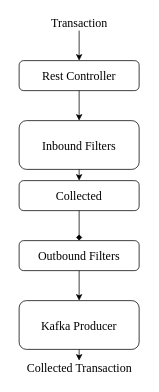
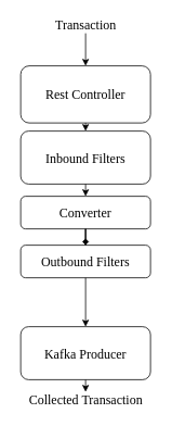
  <mxCell id="0" />
  <mxCell id="1" parent="0" />
  <mxCell id="2" value="" style="edgeStyle=orthogonalEdgeStyle;rounded=0;orthogonalLoop=1;jettySize=auto;html=1;exitX=0.5;exitY=1;exitDx=0;exitDy=0;startArrow=none;startFill=0;fontFamily=Ubuntu;fontSource=https%3A%2F%2Ffonts.googleapis.com%2Fcss%3Ffamily%3DUbuntu;fontSize=16;fontColor=#000000;entryX=0.5;entryY=0;entryDx=0;entryDy=0;" edge="1" parent="1" source="3" target="5"><mxGeometry relative="1" as="geometry"><mxPoint x="125" y="160" as="targetPoint" /><mxPoint as="offset" /></mxGeometry></mxCell>
- <mxCell id="3" value="Rest Controller" style="rounded=1;whiteSpace=wrap;html=1;strokeWidth=1;fontFamily=Ubuntu;fontSource=https%3A%2F%2Ffonts.googleapis.com%2Fcss%3Ffamily%3DUbuntu;fontSize=16;fillColor=none;" vertex="1" parent="1"><mxGeometry x="25" y="80" width="160" height="40" as="geometry" /></mxCell>
+ <mxCell id="3" value="Rest Controller" style="rounded=1;whiteSpace=wrap;html=1;strokeWidth=1;fontFamily=Ubuntu;fontSource=https%3A%2F%2Ffonts.googleapis.com%2Fcss%3Ffamily%3DUbuntu;fontSize=16;fillColor=none;" vertex="1" parent="1"><mxGeometry x="25" y="80" width="160" height="70" as="geometry" /></mxCell>
  <mxCell id="4" style="edgeStyle=orthogonalEdgeStyle;rounded=0;orthogonalLoop=1;jettySize=auto;html=1;exitX=0.5;exitY=1;exitDx=0;exitDy=0;entryX=0.5;entryY=0;entryDx=0;entryDy=0;startArrow=none;startFill=0;strokeColor=#000000;fontFamily=Ubuntu;fontSource=https%3A%2F%2Ffonts.googleapis.com%2Fcss%3Ffamily%3DUbuntu;fontSize=16;fontColor=#000000;" edge="1" parent="1" source="5" target="9"><mxGeometry relative="1" as="geometry" /></mxCell>
  <mxCell id="5" value="Inbound Filters" style="rounded=1;whiteSpace=wrap;html=1;strokeWidth=1;fontFamily=Ubuntu;fontSource=https%3A%2F%2Ffonts.googleapis.com%2Fcss%3Ffamily%3DUbuntu;fontSize=16;fillColor=none;" vertex="1" parent="1"><mxGeometry x="25" y="160" width="160" height="65" as="geometry" /></mxCell>
  <mxCell id="6" style="edgeStyle=orthogonalEdgeStyle;rounded=0;orthogonalLoop=1;jettySize=auto;html=1;entryX=0.5;entryY=0;entryDx=0;entryDy=0;startArrow=none;startFill=0;strokeColor=#000000;fontFamily=Ubuntu;fontSource=https%3A%2F%2Ffonts.googleapis.com%2Fcss%3Ffamily%3DUbuntu;fontSize=16;fontColor=#000000;" edge="1" parent="1" source="7" target="3"><mxGeometry relative="1" as="geometry" /></mxCell>
  <mxCell id="7" value="Transaction" style="text;html=1;align=center;verticalAlign=middle;resizable=0;points=[];autosize=1;fontSize=16;fontFamily=Ubuntu;fontColor=#000000;" vertex="1" parent="1"><mxGeometry x="55" y="20" width="100" height="20" as="geometry" /></mxCell>
  <mxCell id="8" style="edgeStyle=orthogonalEdgeStyle;rounded=0;orthogonalLoop=1;jettySize=auto;html=1;startArrow=none;startFill=0;strokeColor=#000000;fontFamily=Ubuntu;fontSource=https%3A%2F%2Ffonts.googleapis.com%2Fcss%3Ffamily%3DUbuntu;fontSize=16;fontColor=#000000;endArrow=diamond;" edge="1" parent="1" source="9" target="11"><mxGeometry relative="1" as="geometry" /></mxCell>
- <mxCell id="9" value="Collected" style="rounded=1;whiteSpace=wrap;html=1;strokeWidth=1;fontFamily=Ubuntu;fontSource=https%3A%2F%2Ffonts.googleapis.com%2Fcss%3Ffamily%3DUbuntu;fontSize=16;fillColor=none;" vertex="1" parent="1"><mxGeometry x="25" y="240" width="160" height="40" as="geometry" /></mxCell>
+ <mxCell id="9" value="Converter" style="rounded=1;whiteSpace=wrap;html=1;strokeWidth=1;fontFamily=Ubuntu;fontSource=https%3A%2F%2Ffonts.googleapis.com%2Fcss%3Ffamily%3DUbuntu;fontSize=16;fillColor=none;" vertex="1" parent="1"><mxGeometry x="25" y="240" width="160" height="40" as="geometry" /></mxCell>
  <mxCell id="10" style="edgeStyle=orthogonalEdgeStyle;rounded=0;orthogonalLoop=1;jettySize=auto;html=1;exitX=0.5;exitY=1;exitDx=0;exitDy=0;entryX=0.5;entryY=0;entryDx=0;entryDy=0;startArrow=none;startFill=0;strokeColor=#000000;fontFamily=Ubuntu;fontSource=https%3A%2F%2Ffonts.googleapis.com%2Fcss%3Ffamily%3DUbuntu;fontSize=16;fontColor=#000000;" edge="1" parent="1" source="11" target="13"><mxGeometry relative="1" as="geometry" /></mxCell>
- <mxCell id="11" value="Outbound Filters" style="rounded=1;whiteSpace=wrap;html=1;strokeWidth=1;fontFamily=Ubuntu;fontSource=https%3A%2F%2Ffonts.googleapis.com%2Fcss%3Ffamily%3DUbuntu;fontSize=16;fillColor=none;" vertex="1" parent="1"><mxGeometry x="25" y="320" width="160" height="40" as="geometry" /></mxCell>
+ <mxCell id="11" value="Outbound Filters" style="rounded=1;whiteSpace=wrap;html=1;strokeWidth=1;fontFamily=Ubuntu;fontSource=https%3A%2F%2Ffonts.googleapis.com%2Fcss%3Ffamily%3DUbuntu;fontSize=16;fillColor=none;" vertex="1" parent="1"><mxGeometry x="25" y="300" width="160" height="40" as="geometry" /></mxCell>
  <mxCell id="12" style="edgeStyle=orthogonalEdgeStyle;rounded=0;orthogonalLoop=1;jettySize=auto;html=1;exitX=0.5;exitY=1;exitDx=0;exitDy=0;startArrow=none;startFill=0;strokeColor=#000000;fontFamily=Ubuntu;fontSource=https%3A%2F%2Ffonts.googleapis.com%2Fcss%3Ffamily%3DUbuntu;fontSize=16;fontColor=#000000;" edge="1" parent="1" source="13"><mxGeometry relative="1" as="geometry"><mxPoint x="105" y="480" as="targetPoint" /></mxGeometry></mxCell>
  <mxCell id="13" value="Kafka Producer" style="rounded=1;whiteSpace=wrap;html=1;strokeWidth=1;fontFamily=Ubuntu;fontSource=https%3A%2F%2Ffonts.googleapis.com%2Fcss%3Ffamily%3DUbuntu;fontSize=16;fillColor=none;" vertex="1" parent="1"><mxGeometry x="25" y="400" width="160" height="65" as="geometry" /></mxCell>
  <mxCell id="14" value="Collected Transaction" style="text;html=1;align=center;verticalAlign=middle;resizable=0;points=[];autosize=1;fontSize=16;fontFamily=Ubuntu;fontColor=#000000;" vertex="1" parent="1"><mxGeometry x="20" y="480" width="170" height="20" as="geometry" /></mxCell>
